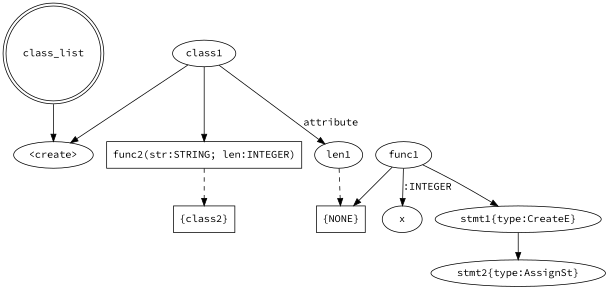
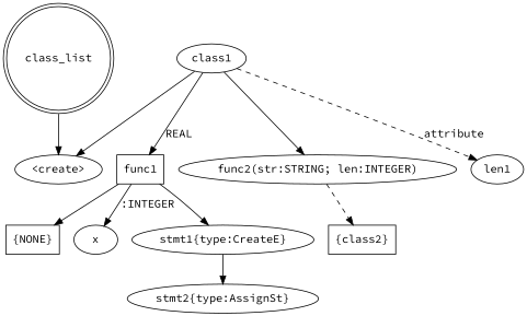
  digraph {
    fontname="Source Code Pro"
    node [fontname="Source Code Pro"]
    edge [fontname="Source Code Pro"]
    class_list [shape=doublecircle]
    n2 [label="<create>"]
    n3 [label=class1]
-   n4 [label=func1]
-   n5 [label="func2(str:STRING; len:INTEGER)" shape=box]
+   n4 [label=func1 shape=box]
+   n5 [label="func2(str:STRING; len:INTEGER)"]
    n6 [label=len1]
    n7 [label="{NONE}" shape=box]
    n8 [label=x]
    n9 [label="stmt1{type:CreateE}"]
    n10 [label="{class2}" shape=box]
    n11 [label="stmt2{type:AssignSt}"]
    class_list -> n2
    n3 -> n2
+   n3 -> n4 [label=REAL]
    n3 -> n5
-   n3 -> n6 [label=attribute]
+   n3 -> n6 [label=attribute style=dashed]
    n4 -> n7 [style=solid]
    n4 -> n8 [label=":INTEGER"]
    n4 -> n9
    n5 -> n10 [style=dashed]
-   n6 -> n7 [style=dashed]
    n9 -> n11
  }
